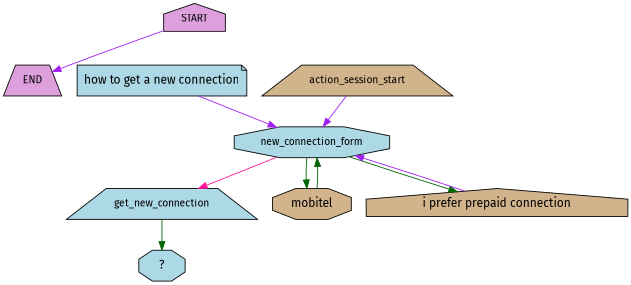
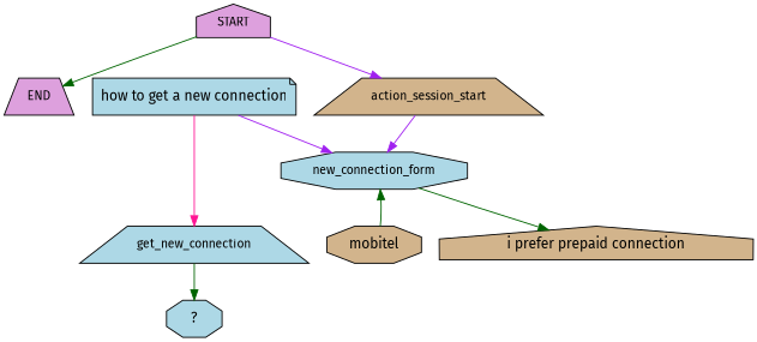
  digraph {
    fontname="Fira Sans"
    node [fillcolor=lightblue fontname="Fira Sans" fontsize=12 shape=trapezium style=filled]
    edge [color=darkgreen fontname="Fira Sans"]
    n1 [fillcolor=plum label=START shape=house]
    n2 [fillcolor=plum label=END]
    n3 [fillcolor=tan label=action_session_start]
    n4 [label=new_connection_form shape=octagon]
    n5 [label="how to get a new connection" shape=note fontsize=""]
    n6 [label=get_new_connection]
    n7 [fillcolor=tan label=mobitel shape=octagon fontsize=""]
    n8 [fillcolor=tan label="i prefer prepaid connection" shape=house fontsize=""]
    n9 [label="  ?  " shape=octagon fontsize=""]
-   n1 -> n2 [color=purple]
+   n1 -> n2
+   n1 -> n3 [color=purple]
    n3 -> n4 [color=purple]
-   n4 -> n6 [color=deeppink]
-   n4 -> n7
+   n5 -> n6 [color=deeppink]
    n4 -> n8
    n5 -> n4 [color=purple]
    n6 -> n9
    n7 -> n4
-   n8 -> n4 [color=purple]
  }
